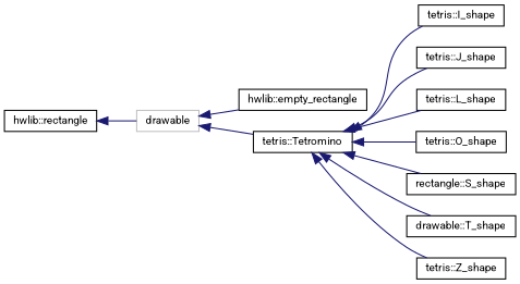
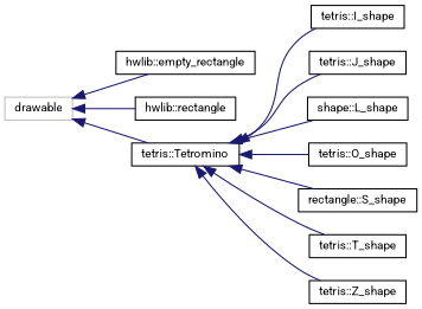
  digraph {
    fontname=Roboto
    rankdir=LR
    node [color=black fillcolor=white fontname=Roboto fontsize=10 shape=record style=filled]
    edge [color=midnightblue dir=back fontname=Roboto fontsize=10 labelfontname=Helvetica labelfontsize=10 style=solid]
    n1 [color=grey75 height=0.2 label=drawable width=0.4]
    n2 [height=0.2 label="hwlib::empty_rectangle" width=0.4]
    n3 [height=0.2 label="hwlib::rectangle" width=0.4]
    n4 [height=0.2 label="tetris::Tetromino" width=0.4]
    n5 [height=0.2 label="tetris::I_shape" width=0.4]
    n6 [height=0.2 label="tetris::J_shape" width=0.4]
-   n7 [height=0.2 label="tetris::L_shape" width=0.4]
+   n7 [height=0.2 label="shape::L_shape" width=0.4]
    n8 [height=0.2 label="tetris::O_shape" width=0.4]
    n9 [height=0.2 label="rectangle::S_shape" width=0.4]
-   n10 [height=0.2 label="drawable::T_shape" width=0.4]
+   n10 [height=0.2 label="tetris::T_shape" width=0.4]
    n11 [height=0.2 label="tetris::Z_shape" width=0.4]
    n1 -> n2
-   n3 -> n1
+   n1 -> n3
    n1 -> n4
    n4 -> n5
    n4 -> n6
    n4 -> n7
    n4 -> n8
    n4 -> n9
    n4 -> n10
    n4 -> n11
  }
